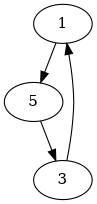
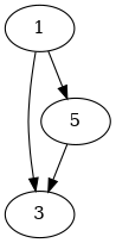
  strict digraph {
    edge [weight=1]
    1
    3
    n3 [label=5]
-   3 -> 1
+   1 -> 3
    1 -> n3
    n3 -> 3
  }
